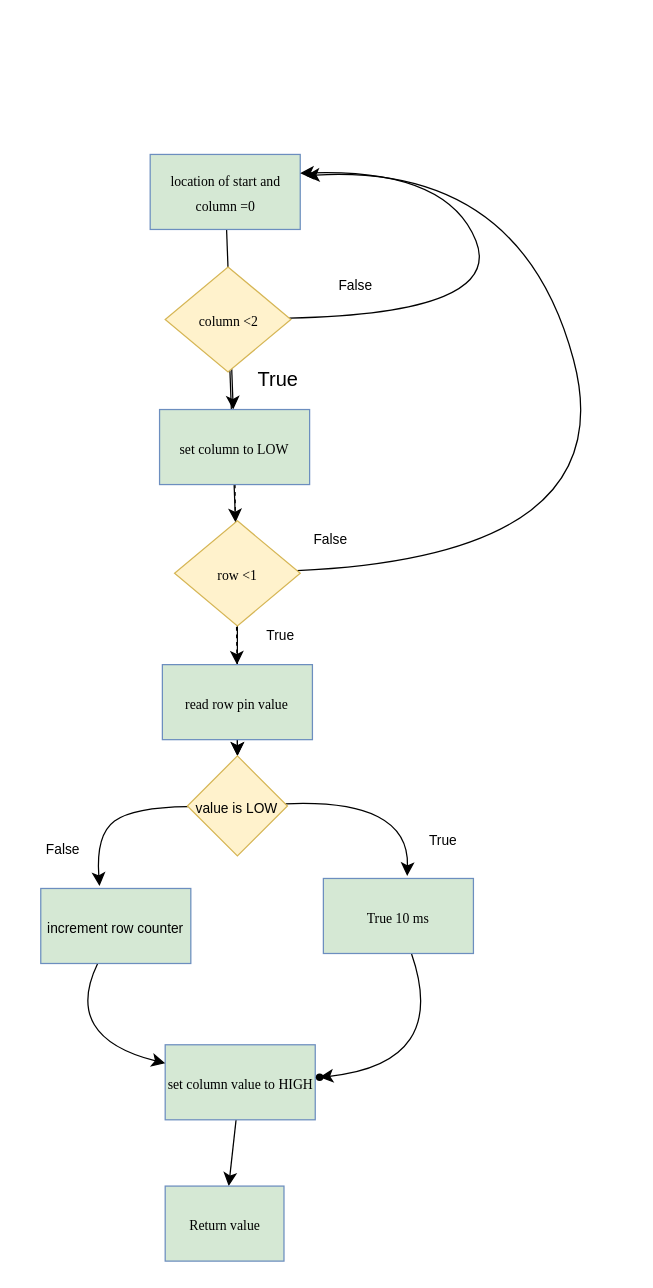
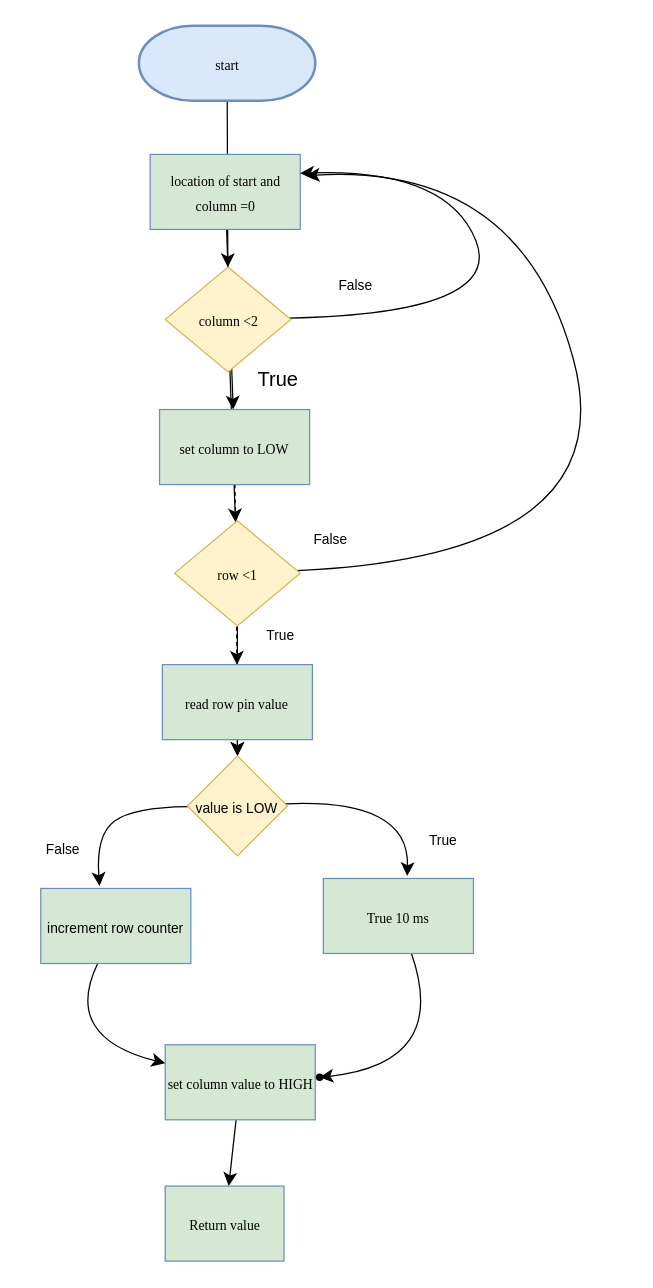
  <mxCell id="0" />
  <mxCell id="1" parent="0" />
+ <mxCell id="2" value="" style="edgeStyle=none;curved=1;rounded=0;orthogonalLoop=1;jettySize=auto;html=1;fontSize=12;startSize=8;endSize=8;" edge="1" parent="1" source="3" target="8"><mxGeometry relative="1" as="geometry" /></mxCell>
+ <mxCell id="3" value="&lt;font face=&quot;calibri&quot; style=&quot;font-size: 11px;&quot;&gt;start&lt;/font&gt;" style="strokeWidth=2;html=1;shape=mxgraph.flowchart.terminator;whiteSpace=wrap;fontSize=16;fillColor=#dae8fc;strokeColor=#6c8ebf;" vertex="1" parent="1"><mxGeometry x="110.5" y="20" width="141" height="60" as="geometry" /></mxCell>
  <mxCell id="4" value="" style="edgeStyle=none;curved=1;rounded=0;orthogonalLoop=1;jettySize=auto;html=1;fontSize=12;startSize=8;endSize=8;" edge="1" parent="1" source="5" target="10"><mxGeometry relative="1" as="geometry" /></mxCell>
  <mxCell id="5" value="&lt;font style=&quot;font-size: 11px;&quot; face=&quot;calribri&quot;&gt;location of start and column =0&lt;/font&gt;" style="rounded=0;whiteSpace=wrap;html=1;fontSize=16;fillColor=#d5e8d4;strokeColor=#6c8ebf;" vertex="1" parent="1"><mxGeometry x="119.5" y="123" width="120" height="60" as="geometry" /></mxCell>
  <mxCell id="6" value="" style="edgeStyle=none;curved=1;rounded=0;orthogonalLoop=1;jettySize=auto;html=1;fontSize=12;startSize=8;endSize=8;" edge="1" parent="1" source="8" target="13"><mxGeometry relative="1" as="geometry" /></mxCell>
  <mxCell id="7" style="edgeStyle=none;curved=1;rounded=0;orthogonalLoop=1;jettySize=auto;html=1;fontSize=12;startSize=8;endSize=8;entryX=1;entryY=0.25;entryDx=0;entryDy=0;" edge="1" parent="1" source="8" target="5"><mxGeometry relative="1" as="geometry"><mxPoint x="357" y="255" as="targetPoint" /><Array as="points"><mxPoint x="403" y="250" /><mxPoint x="357" y="134" /></Array></mxGeometry></mxCell>
  <mxCell id="8" value="&lt;font style=&quot;font-size: 11px;&quot; face=&quot;calribri&quot;&gt;column &amp;lt;2&lt;/font&gt;" style="rhombus;whiteSpace=wrap;html=1;fontSize=16;fillColor=#fff2cc;strokeColor=#d6b656;" vertex="1" parent="1"><mxGeometry x="131.5" y="213" width="100.5" height="84" as="geometry" /></mxCell>
  <mxCell id="9" value="" style="edgeStyle=none;curved=1;rounded=0;orthogonalLoop=1;jettySize=auto;html=1;fontSize=12;startSize=8;endSize=8;dashed=1;" edge="1" parent="1" source="10" target="15"><mxGeometry relative="1" as="geometry" /></mxCell>
  <mxCell id="10" value="&lt;font face=&quot;calribri&quot; style=&quot;font-size: 11px;&quot;&gt;set column to LOW&lt;/font&gt;" style="rounded=0;whiteSpace=wrap;html=1;fontSize=16;fillColor=#d5e8d4;strokeColor=#6c8ebf;" vertex="1" parent="1"><mxGeometry x="127" y="327" width="120" height="60" as="geometry" /></mxCell>
  <mxCell id="11" value="" style="edgeStyle=none;curved=1;rounded=0;orthogonalLoop=1;jettySize=auto;html=1;fontSize=12;startSize=8;endSize=8;" edge="1" parent="1" source="13" target="18"><mxGeometry relative="1" as="geometry" /></mxCell>
  <mxCell id="12" style="edgeStyle=none;curved=1;rounded=0;orthogonalLoop=1;jettySize=auto;html=1;fontSize=12;startSize=8;endSize=8;" edge="1" parent="1" source="13"><mxGeometry relative="1" as="geometry"><mxPoint x="244" y="140" as="targetPoint" /><Array as="points"><mxPoint x="500" y="444" /><mxPoint x="416" y="130" /></Array></mxGeometry></mxCell>
  <mxCell id="13" value="&lt;font face=&quot;calribri&quot; style=&quot;font-size: 11px;&quot;&gt;row &amp;lt;1&lt;/font&gt;" style="rhombus;whiteSpace=wrap;html=1;fontSize=16;fillColor=#fff2cc;strokeColor=#d6b656;" vertex="1" parent="1"><mxGeometry x="139" y="416" width="100.5" height="84" as="geometry" /></mxCell>
  <mxCell id="14" value="" style="edgeStyle=none;curved=1;rounded=0;orthogonalLoop=1;jettySize=auto;html=1;fontSize=12;startSize=8;endSize=8;entryX=0.5;entryY=0;entryDx=0;entryDy=0;" edge="1" parent="1" source="15" target="18"><mxGeometry relative="1" as="geometry" /></mxCell>
  <mxCell id="15" value="&lt;font style=&quot;font-size: 11px;&quot; face=&quot;calribri&quot;&gt;read row pin value&lt;/font&gt;" style="rounded=0;whiteSpace=wrap;html=1;fontSize=16;fillColor=#d5e8d4;strokeColor=#6c8ebf;" vertex="1" parent="1"><mxGeometry x="129.25" y="531" width="120" height="60" as="geometry" /></mxCell>
  <mxCell id="16" value="" style="edgeStyle=none;curved=1;rounded=0;orthogonalLoop=1;jettySize=auto;html=1;fontSize=12;startSize=8;endSize=8;" edge="1" parent="1" source="18"><mxGeometry relative="1" as="geometry"><mxPoint x="325" y="700" as="targetPoint" /><Array as="points"><mxPoint x="327" y="638" /></Array></mxGeometry></mxCell>
  <mxCell id="17" value="" style="edgeStyle=none;curved=1;rounded=0;orthogonalLoop=1;jettySize=auto;html=1;fontSize=12;startSize=8;endSize=8;" edge="1" parent="1" source="18"><mxGeometry relative="1" as="geometry"><mxPoint x="79" y="708" as="targetPoint" /><Array as="points"><mxPoint x="106" y="645" /><mxPoint x="76" y="667" /></Array></mxGeometry></mxCell>
  <mxCell id="18" value="&lt;font style=&quot;font-size: 11px;&quot;&gt;value is LOW&lt;/font&gt;" style="rhombus;whiteSpace=wrap;html=1;fontSize=16;fillColor=#fff2cc;strokeColor=#d6b656;" vertex="1" parent="1"><mxGeometry x="149.25" y="604" width="80" height="80" as="geometry" /></mxCell>
  <mxCell id="19" value="" style="edgeStyle=none;curved=1;rounded=0;orthogonalLoop=1;jettySize=auto;html=1;fontSize=12;startSize=8;endSize=8;" edge="1" parent="1" source="20" target="25"><mxGeometry relative="1" as="geometry"><Array as="points"><mxPoint x="359" y="850" /></Array></mxGeometry></mxCell>
  <mxCell id="20" value="&lt;font style=&quot;font-size: 11px;&quot; face=&quot;calribri&quot;&gt;True 10 ms&lt;/font&gt;" style="rounded=0;whiteSpace=wrap;html=1;fontSize=16;fillColor=#d5e8d4;strokeColor=#6c8ebf;" vertex="1" parent="1"><mxGeometry x="258" y="702" width="120" height="60" as="geometry" /></mxCell>
  <mxCell id="21" value="" style="edgeStyle=none;curved=1;rounded=0;orthogonalLoop=1;jettySize=auto;html=1;fontSize=12;startSize=8;endSize=8;" edge="1" parent="1" source="22" target="32"><mxGeometry relative="1" as="geometry" /></mxCell>
  <mxCell id="22" value="&lt;font style=&quot;font-size: 11px;&quot; face=&quot;calribri&quot;&gt;set column value to HIGH&lt;/font&gt;" style="rounded=0;whiteSpace=wrap;html=1;fontSize=16;fillColor=#d5e8d4;strokeColor=#6c8ebf;" vertex="1" parent="1"><mxGeometry x="131.5" y="835" width="120" height="60" as="geometry" /></mxCell>
  <mxCell id="23" value="" style="edgeStyle=none;curved=1;rounded=0;orthogonalLoop=1;jettySize=auto;html=1;fontSize=12;startSize=8;endSize=8;" edge="1" parent="1" source="24" target="22"><mxGeometry relative="1" as="geometry"><Array as="points"><mxPoint x="49" y="829" /></Array></mxGeometry></mxCell>
  <mxCell id="24" value="&lt;font style=&quot;font-size: 11px;&quot;&gt;increment row counter&lt;/font&gt;" style="rounded=0;whiteSpace=wrap;html=1;fontSize=16;fillColor=#d5e8d4;strokeColor=#6c8ebf;" vertex="1" parent="1"><mxGeometry x="32" y="710" width="120" height="60" as="geometry" /></mxCell>
  <mxCell id="25" value="" style="shape=waypoint;sketch=0;size=6;pointerEvents=1;points=[];fillColor=default;resizable=0;rotatable=0;perimeter=centerPerimeter;snapToPoint=1;fontSize=16;rounded=0;" vertex="1" parent="1"><mxGeometry x="245" y="851" width="20" height="20" as="geometry" /></mxCell>
  <mxCell id="26" value="False" style="text;strokeColor=none;fillColor=none;html=1;align=center;verticalAlign=middle;whiteSpace=wrap;rounded=0;fontSize=11;" vertex="1" parent="1"><mxGeometry x="254" y="213" width="60" height="30" as="geometry" /></mxCell>
  <mxCell id="27" value="True" style="text;strokeColor=none;fillColor=none;html=1;align=center;verticalAlign=middle;whiteSpace=wrap;rounded=0;fontSize=16;" vertex="1" parent="1"><mxGeometry x="191.5" y="288" width="60" height="30" as="geometry" /></mxCell>
  <mxCell id="28" value="True" style="text;strokeColor=none;fillColor=none;html=1;align=center;verticalAlign=middle;whiteSpace=wrap;rounded=0;fontSize=11;" vertex="1" parent="1"><mxGeometry x="194" y="493" width="60" height="30" as="geometry" /></mxCell>
  <mxCell id="29" value="False" style="text;strokeColor=none;fillColor=none;html=1;align=center;verticalAlign=middle;whiteSpace=wrap;rounded=0;fontSize=11;" vertex="1" parent="1"><mxGeometry x="234" y="416" width="60" height="30" as="geometry" /></mxCell>
  <mxCell id="30" value="False" style="text;strokeColor=none;fillColor=none;html=1;align=center;verticalAlign=middle;whiteSpace=wrap;rounded=0;fontSize=11;" vertex="1" parent="1"><mxGeometry x="20" y="664" width="60" height="30" as="geometry" /></mxCell>
  <mxCell id="31" value="True" style="text;strokeColor=none;fillColor=none;html=1;align=center;verticalAlign=middle;whiteSpace=wrap;rounded=0;fontSize=11;" vertex="1" parent="1"><mxGeometry x="324" y="657" width="60" height="30" as="geometry" /></mxCell>
  <mxCell id="32" value="&lt;font style=&quot;font-size: 11px;&quot; face=&quot;calribri&quot;&gt;Return value&lt;/font&gt;" style="rounded=0;whiteSpace=wrap;html=1;fontSize=16;fillColor=#d5e8d4;strokeColor=#6c8ebf;" vertex="1" parent="1"><mxGeometry x="131.5" y="948" width="95" height="60" as="geometry" /></mxCell>
